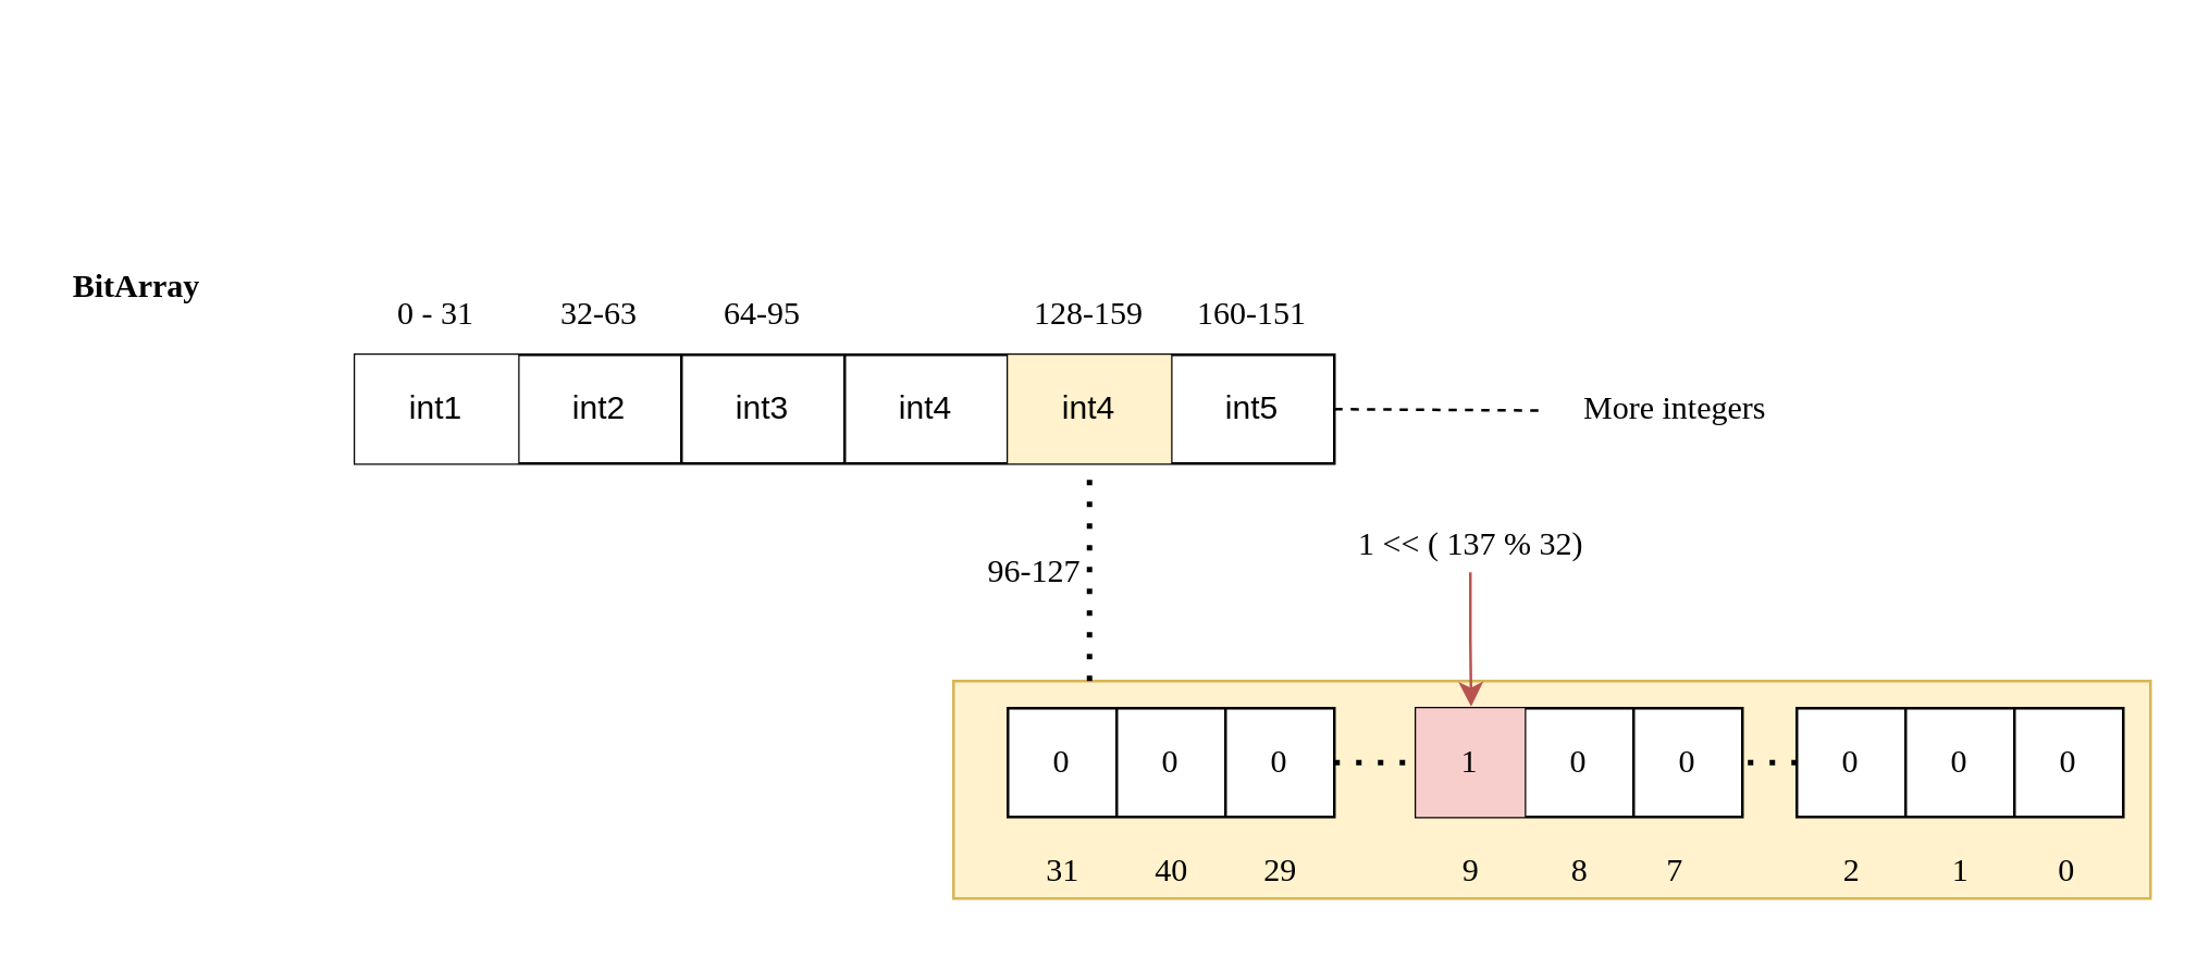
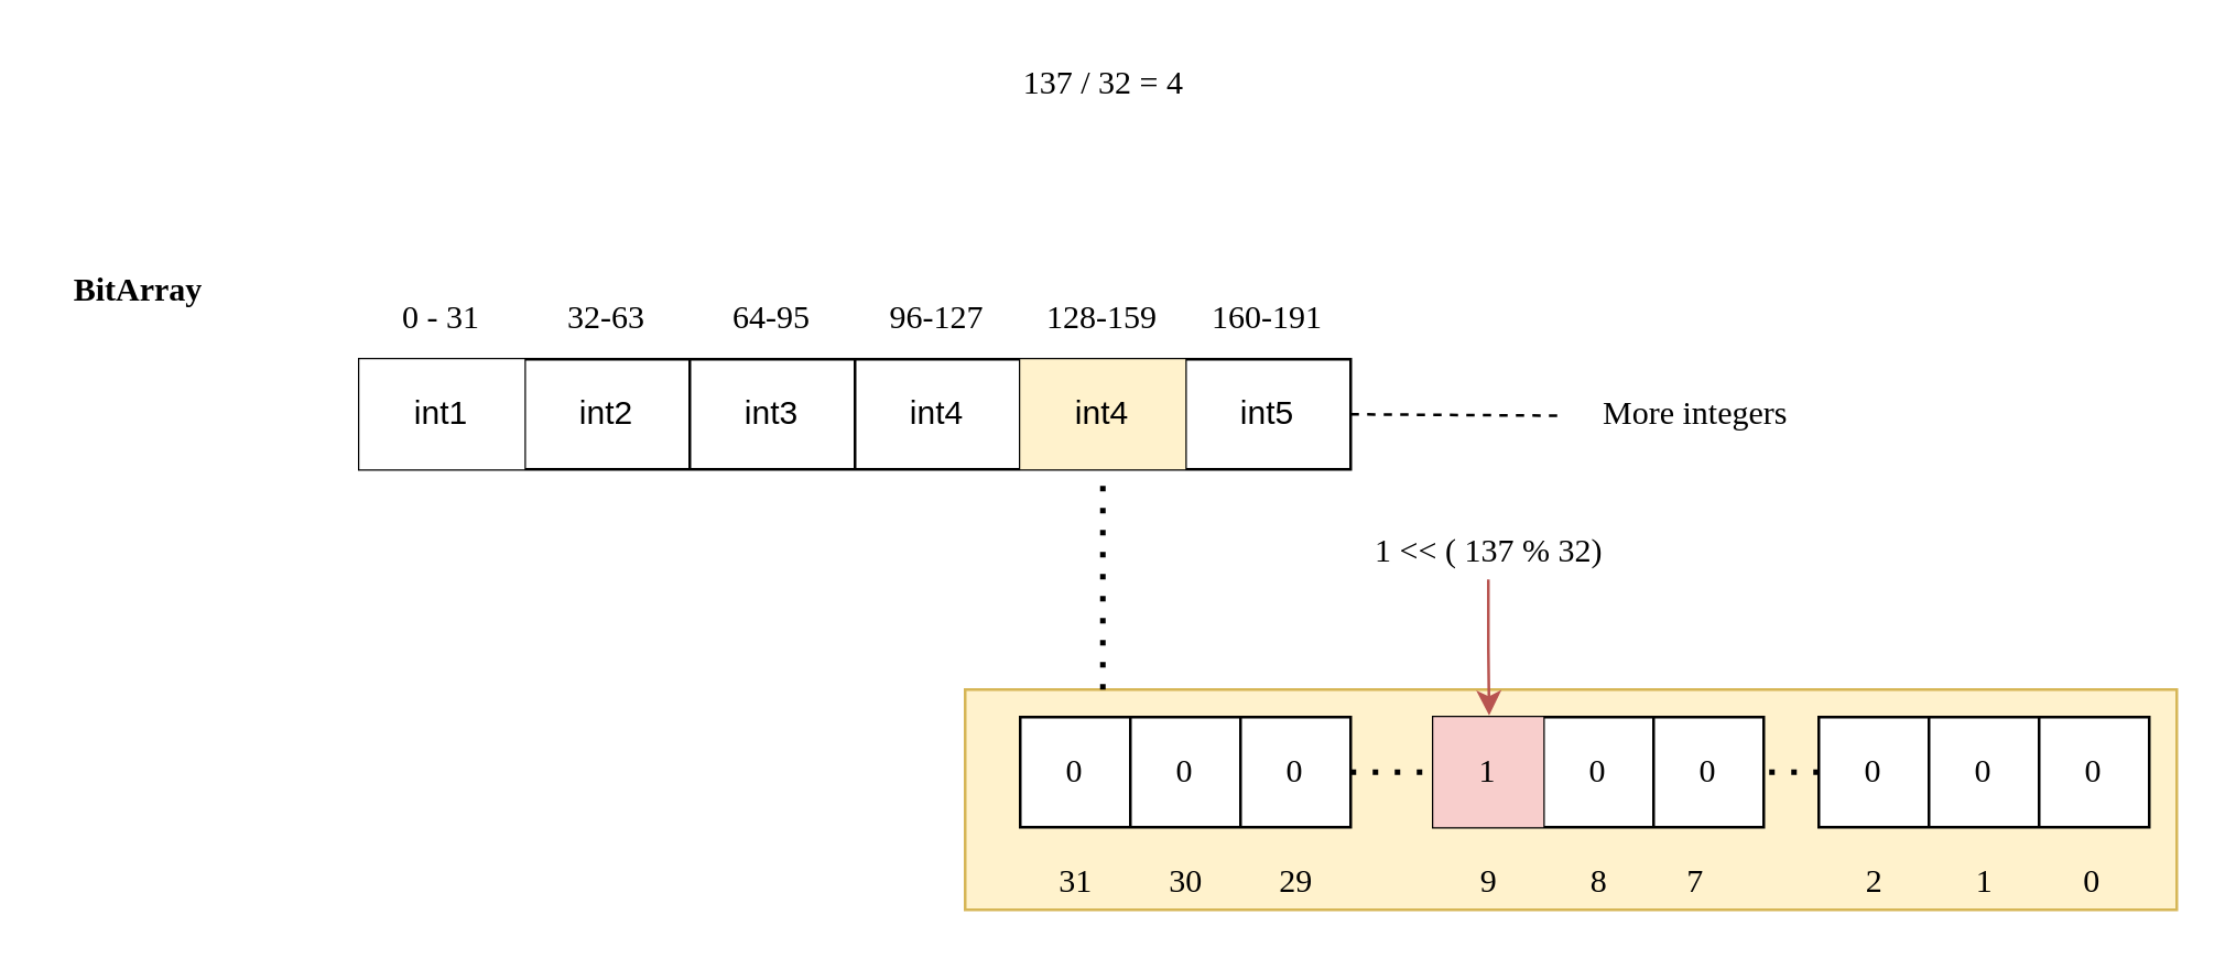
  <mxCell id="0" />
  <mxCell id="1" parent="0" />
  <mxCell id="2" value="" style="rounded=0;whiteSpace=wrap;html=1;fontFamily=Comic Sans MS;fillColor=#fff2cc;strokeColor=#d6b656;" vertex="1" parent="1"><mxGeometry x="350" y="250" width="440" height="80" as="geometry" /></mxCell>
  <mxCell id="3" value="" style="ellipse;whiteSpace=wrap;html=1;opacity=0;" parent="1" vertex="1"><mxGeometry x="90" y="90" width="120" height="80" as="geometry" /></mxCell>
  <mxCell id="4" value="" style="shape=table;html=1;whiteSpace=wrap;startSize=0;container=1;collapsible=0;childLayout=tableLayout;" vertex="1" parent="1"><mxGeometry x="130" y="130" width="360" height="40" as="geometry" /></mxCell>
  <mxCell id="5" value="" style="shape=tableRow;horizontal=0;startSize=0;swimlaneHead=0;swimlaneBody=0;top=0;left=0;bottom=0;right=0;collapsible=0;dropTarget=0;fillColor=none;points=[[0,0.5],[1,0.5]];portConstraint=eastwest;" vertex="1" parent="4"><mxGeometry width="360" height="40" as="geometry" /></mxCell>
  <mxCell id="6" value="int1" style="shape=partialRectangle;html=1;whiteSpace=wrap;connectable=0;top=0;left=0;bottom=0;right=0;overflow=hidden;" vertex="1" parent="5"><mxGeometry width="60" height="40" as="geometry"><mxRectangle width="60" height="40" as="alternateBounds" /></mxGeometry></mxCell>
  <mxCell id="7" value="int2" style="shape=partialRectangle;html=1;whiteSpace=wrap;connectable=0;fillColor=none;top=0;left=0;bottom=0;right=0;overflow=hidden;" vertex="1" parent="5"><mxGeometry x="60" width="60" height="40" as="geometry"><mxRectangle width="60" height="40" as="alternateBounds" /></mxGeometry></mxCell>
  <mxCell id="8" value="int3" style="shape=partialRectangle;html=1;whiteSpace=wrap;connectable=0;fillColor=none;top=0;left=0;bottom=0;right=0;overflow=hidden;" vertex="1" parent="5"><mxGeometry x="120" width="60" height="40" as="geometry"><mxRectangle width="60" height="40" as="alternateBounds" /></mxGeometry></mxCell>
  <mxCell id="9" value="int4" style="shape=partialRectangle;html=1;whiteSpace=wrap;connectable=0;fillColor=none;top=0;left=0;bottom=0;right=0;overflow=hidden;" vertex="1" parent="5"><mxGeometry x="180" width="60" height="40" as="geometry"><mxRectangle width="60" height="40" as="alternateBounds" /></mxGeometry></mxCell>
  <mxCell id="10" value="int4" style="shape=partialRectangle;html=1;whiteSpace=wrap;connectable=0;fillColor=#fff2cc;top=0;left=0;bottom=0;right=0;overflow=hidden;strokeColor=#d6b656;" vertex="1" parent="5"><mxGeometry x="240" width="60" height="40" as="geometry"><mxRectangle width="60" height="40" as="alternateBounds" /></mxGeometry></mxCell>
  <mxCell id="11" value="int5" style="shape=partialRectangle;html=1;whiteSpace=wrap;connectable=0;fillColor=none;top=0;left=0;bottom=0;right=0;overflow=hidden;" vertex="1" parent="5"><mxGeometry x="300" width="60" height="40" as="geometry"><mxRectangle width="60" height="40" as="alternateBounds" /></mxGeometry></mxCell>
  <mxCell id="12" value="&lt;div style=&quot;color: rgb(212 , 212 , 212) ; background-color: rgb(30 , 30 , 30) ; font-family: &amp;#34;consolas&amp;#34; , &amp;#34;courier new&amp;#34; , monospace ; font-size: 14px ; line-height: 19px&quot;&gt;&lt;br&gt;&lt;/div&gt;" style="text;html=1;align=center;verticalAlign=middle;resizable=0;points=[];autosize=1;strokeColor=none;fillColor=none;" vertex="1" parent="1"><mxGeometry x="100" y="90" width="20" height="20" as="geometry" /></mxCell>
  <mxCell id="13" value="&lt;b&gt;BitArray&lt;/b&gt;" style="text;html=1;strokeColor=none;fillColor=none;align=center;verticalAlign=middle;whiteSpace=wrap;rounded=0;fontFamily=Comic Sans MS;" vertex="1" parent="1"><mxGeometry x="20" y="90" width="60" height="30" as="geometry" /></mxCell>
  <mxCell id="14" value="0 - 31" style="text;html=1;strokeColor=none;fillColor=none;align=center;verticalAlign=middle;whiteSpace=wrap;rounded=0;fontFamily=Comic Sans MS;" vertex="1" parent="1"><mxGeometry x="130" y="100" width="60" height="30" as="geometry" /></mxCell>
  <mxCell id="15" value="32-63" style="text;html=1;strokeColor=none;fillColor=none;align=center;verticalAlign=middle;whiteSpace=wrap;rounded=0;fontFamily=Comic Sans MS;" vertex="1" parent="1"><mxGeometry x="190" y="100" width="60" height="30" as="geometry" /></mxCell>
  <mxCell id="16" value="64-95" style="text;html=1;strokeColor=none;fillColor=none;align=center;verticalAlign=middle;whiteSpace=wrap;rounded=0;fontFamily=Comic Sans MS;" vertex="1" parent="1"><mxGeometry x="250" y="100" width="60" height="30" as="geometry" /></mxCell>
- <mxCell id="17" value="96-127" style="text;html=1;strokeColor=none;fillColor=none;align=center;verticalAlign=middle;whiteSpace=wrap;rounded=0;fontFamily=Comic Sans MS;" vertex="1" parent="1"><mxGeometry x="350" y="195" width="60" height="30" as="geometry" /></mxCell>
+ <mxCell id="17" value="96-127" style="text;html=1;strokeColor=none;fillColor=none;align=center;verticalAlign=middle;whiteSpace=wrap;rounded=0;fontFamily=Comic Sans MS;" vertex="1" parent="1"><mxGeometry x="310" y="100" width="60" height="30" as="geometry" /></mxCell>
  <mxCell id="18" value="128-159" style="text;html=1;strokeColor=none;fillColor=none;align=center;verticalAlign=middle;whiteSpace=wrap;rounded=0;fontFamily=Comic Sans MS;" vertex="1" parent="1"><mxGeometry x="370" y="100" width="60" height="30" as="geometry" /></mxCell>
- <mxCell id="19" value="160-151" style="text;html=1;strokeColor=none;fillColor=none;align=center;verticalAlign=middle;whiteSpace=wrap;rounded=0;fontFamily=Comic Sans MS;" vertex="1" parent="1"><mxGeometry x="430" y="100" width="60" height="30" as="geometry" /></mxCell>
+ <mxCell id="19" value="160-191" style="text;html=1;strokeColor=none;fillColor=none;align=center;verticalAlign=middle;whiteSpace=wrap;rounded=0;fontFamily=Comic Sans MS;" vertex="1" parent="1"><mxGeometry x="430" y="100" width="60" height="30" as="geometry" /></mxCell>
  <mxCell id="20" value="More integers" style="text;html=1;align=center;verticalAlign=middle;resizable=0;points=[];autosize=1;strokeColor=none;fillColor=none;fontFamily=Comic Sans MS;" vertex="1" parent="1"><mxGeometry x="570" y="140" width="90" height="20" as="geometry" /></mxCell>
  <mxCell id="21" value="" style="endArrow=none;dashed=1;html=1;dashPattern=1 3;strokeWidth=2;rounded=0;fontFamily=Comic Sans MS;entryX=0.75;entryY=1.098;entryDx=0;entryDy=0;entryPerimeter=0;" edge="1" parent="1" target="5"><mxGeometry width="50" height="50" relative="1" as="geometry"><mxPoint x="400" y="250" as="sourcePoint" /><mxPoint x="210" y="180" as="targetPoint" /></mxGeometry></mxCell>
  <mxCell id="22" value="" style="shape=table;html=1;whiteSpace=wrap;startSize=0;container=1;collapsible=0;childLayout=tableLayout;fontFamily=Comic Sans MS;" vertex="1" parent="1"><mxGeometry x="370" y="260" width="120" height="40" as="geometry" /></mxCell>
  <mxCell id="23" value="" style="shape=tableRow;horizontal=0;startSize=0;swimlaneHead=0;swimlaneBody=0;top=0;left=0;bottom=0;right=0;collapsible=0;dropTarget=0;fillColor=none;points=[[0,0.5],[1,0.5]];portConstraint=eastwest;fontFamily=Comic Sans MS;" vertex="1" parent="22"><mxGeometry width="120" height="40" as="geometry" /></mxCell>
  <mxCell id="24" value="0" style="shape=partialRectangle;html=1;whiteSpace=wrap;connectable=0;fillColor=none;top=0;left=0;bottom=0;right=0;overflow=hidden;fontFamily=Comic Sans MS;" vertex="1" parent="23"><mxGeometry width="40" height="40" as="geometry"><mxRectangle width="40" height="40" as="alternateBounds" /></mxGeometry></mxCell>
  <mxCell id="25" value="0" style="shape=partialRectangle;html=1;whiteSpace=wrap;connectable=0;fillColor=none;top=0;left=0;bottom=0;right=0;overflow=hidden;fontFamily=Comic Sans MS;" vertex="1" parent="23"><mxGeometry x="40" width="40" height="40" as="geometry"><mxRectangle width="40" height="40" as="alternateBounds" /></mxGeometry></mxCell>
  <mxCell id="26" value="0" style="shape=partialRectangle;html=1;whiteSpace=wrap;connectable=0;fillColor=none;top=0;left=0;bottom=0;right=0;overflow=hidden;fontFamily=Comic Sans MS;" vertex="1" parent="23"><mxGeometry x="80" width="40" height="40" as="geometry"><mxRectangle width="40" height="40" as="alternateBounds" /></mxGeometry></mxCell>
  <mxCell id="27" value="" style="endArrow=none;dashed=1;html=1;dashPattern=1 3;strokeWidth=2;rounded=0;fontFamily=Comic Sans MS;exitX=1;exitY=0.5;exitDx=0;exitDy=0;" edge="1" parent="1" source="23"><mxGeometry width="50" height="50" relative="1" as="geometry"><mxPoint x="550" y="200" as="sourcePoint" /><mxPoint x="530" y="280" as="targetPoint" /></mxGeometry></mxCell>
  <mxCell id="28" value="" style="shape=table;html=1;whiteSpace=wrap;startSize=0;container=1;collapsible=0;childLayout=tableLayout;fontFamily=Comic Sans MS;" vertex="1" parent="1"><mxGeometry x="520" y="260" width="120" height="40" as="geometry" /></mxCell>
  <mxCell id="29" value="" style="shape=tableRow;horizontal=0;startSize=0;swimlaneHead=0;swimlaneBody=0;top=0;left=0;bottom=0;right=0;collapsible=0;dropTarget=0;fillColor=none;points=[[0,0.5],[1,0.5]];portConstraint=eastwest;fontFamily=Comic Sans MS;" vertex="1" parent="28"><mxGeometry width="120" height="40" as="geometry" /></mxCell>
  <mxCell id="30" value="1" style="shape=partialRectangle;html=1;whiteSpace=wrap;connectable=0;fillColor=#f8cecc;top=0;left=0;bottom=0;right=0;overflow=hidden;fontFamily=Comic Sans MS;strokeColor=#b85450;" vertex="1" parent="29"><mxGeometry width="40" height="40" as="geometry"><mxRectangle width="40" height="40" as="alternateBounds" /></mxGeometry></mxCell>
  <mxCell id="31" value="0" style="shape=partialRectangle;html=1;whiteSpace=wrap;connectable=0;fillColor=none;top=0;left=0;bottom=0;right=0;overflow=hidden;fontFamily=Comic Sans MS;" vertex="1" parent="29"><mxGeometry x="40" width="40" height="40" as="geometry"><mxRectangle width="40" height="40" as="alternateBounds" /></mxGeometry></mxCell>
  <mxCell id="32" value="0" style="shape=partialRectangle;html=1;whiteSpace=wrap;connectable=0;fillColor=none;top=0;left=0;bottom=0;right=0;overflow=hidden;fontFamily=Comic Sans MS;" vertex="1" parent="29"><mxGeometry x="80" width="40" height="40" as="geometry"><mxRectangle width="40" height="40" as="alternateBounds" /></mxGeometry></mxCell>
  <mxCell id="33" value="31" style="text;html=1;align=center;verticalAlign=middle;resizable=0;points=[];autosize=1;strokeColor=none;fillColor=none;fontFamily=Comic Sans MS;" vertex="1" parent="1"><mxGeometry x="375" y="310" width="30" height="20" as="geometry" /></mxCell>
- <mxCell id="34" value="40" style="text;html=1;align=center;verticalAlign=middle;resizable=0;points=[];autosize=1;strokeColor=none;fillColor=none;fontFamily=Comic Sans MS;" vertex="1" parent="1"><mxGeometry x="415" y="310" width="30" height="20" as="geometry" /></mxCell>
+ <mxCell id="34" value="30" style="text;html=1;align=center;verticalAlign=middle;resizable=0;points=[];autosize=1;strokeColor=none;fillColor=none;fontFamily=Comic Sans MS;" vertex="1" parent="1"><mxGeometry x="415" y="310" width="30" height="20" as="geometry" /></mxCell>
  <mxCell id="35" value="29" style="text;html=1;align=center;verticalAlign=middle;resizable=0;points=[];autosize=1;strokeColor=none;fillColor=none;fontFamily=Comic Sans MS;" vertex="1" parent="1"><mxGeometry x="455" y="310" width="30" height="20" as="geometry" /></mxCell>
  <mxCell id="36" value="9" style="text;html=1;align=center;verticalAlign=middle;resizable=0;points=[];autosize=1;strokeColor=none;fillColor=none;fontFamily=Comic Sans MS;" vertex="1" parent="1"><mxGeometry x="530" y="310" width="20" height="20" as="geometry" /></mxCell>
  <mxCell id="37" value="8" style="text;html=1;align=center;verticalAlign=middle;resizable=0;points=[];autosize=1;strokeColor=none;fillColor=none;fontFamily=Comic Sans MS;" vertex="1" parent="1"><mxGeometry x="570" y="310" width="20" height="20" as="geometry" /></mxCell>
  <mxCell id="38" value="7" style="text;html=1;align=center;verticalAlign=middle;resizable=0;points=[];autosize=1;strokeColor=none;fillColor=none;fontFamily=Comic Sans MS;" vertex="1" parent="1"><mxGeometry x="605" y="310" width="20" height="20" as="geometry" /></mxCell>
  <mxCell id="39" value="" style="shape=table;html=1;whiteSpace=wrap;startSize=0;container=1;collapsible=0;childLayout=tableLayout;fontFamily=Comic Sans MS;" vertex="1" parent="1"><mxGeometry x="660" y="260" width="120" height="40" as="geometry" /></mxCell>
  <mxCell id="40" value="" style="shape=tableRow;horizontal=0;startSize=0;swimlaneHead=0;swimlaneBody=0;top=0;left=0;bottom=0;right=0;collapsible=0;dropTarget=0;fillColor=none;points=[[0,0.5],[1,0.5]];portConstraint=eastwest;fontFamily=Comic Sans MS;" vertex="1" parent="39"><mxGeometry width="120" height="40" as="geometry" /></mxCell>
  <mxCell id="41" value="0" style="shape=partialRectangle;html=1;whiteSpace=wrap;connectable=0;fillColor=none;top=0;left=0;bottom=0;right=0;overflow=hidden;fontFamily=Comic Sans MS;" vertex="1" parent="40"><mxGeometry width="40" height="40" as="geometry"><mxRectangle width="40" height="40" as="alternateBounds" /></mxGeometry></mxCell>
  <mxCell id="42" value="0" style="shape=partialRectangle;html=1;whiteSpace=wrap;connectable=0;fillColor=none;top=0;left=0;bottom=0;right=0;overflow=hidden;fontFamily=Comic Sans MS;" vertex="1" parent="40"><mxGeometry x="40" width="40" height="40" as="geometry"><mxRectangle width="40" height="40" as="alternateBounds" /></mxGeometry></mxCell>
  <mxCell id="43" value="0" style="shape=partialRectangle;html=1;whiteSpace=wrap;connectable=0;fillColor=none;top=0;left=0;bottom=0;right=0;overflow=hidden;fontFamily=Comic Sans MS;" vertex="1" parent="40"><mxGeometry x="80" width="40" height="40" as="geometry"><mxRectangle width="40" height="40" as="alternateBounds" /></mxGeometry></mxCell>
  <mxCell id="44" value="2" style="text;html=1;align=center;verticalAlign=middle;resizable=0;points=[];autosize=1;strokeColor=none;fillColor=none;fontFamily=Comic Sans MS;" vertex="1" parent="1"><mxGeometry x="670" y="310" width="20" height="20" as="geometry" /></mxCell>
  <mxCell id="45" value="1" style="text;html=1;align=center;verticalAlign=middle;resizable=0;points=[];autosize=1;strokeColor=none;fillColor=none;fontFamily=Comic Sans MS;" vertex="1" parent="1"><mxGeometry x="710" y="310" width="20" height="20" as="geometry" /></mxCell>
  <mxCell id="46" value="0" style="text;html=1;align=center;verticalAlign=middle;resizable=0;points=[];autosize=1;strokeColor=none;fillColor=none;fontFamily=Comic Sans MS;" vertex="1" parent="1"><mxGeometry x="749" y="310" width="20" height="20" as="geometry" /></mxCell>
  <mxCell id="47" value="" style="endArrow=none;dashed=1;html=1;dashPattern=1 3;strokeWidth=2;rounded=0;fontFamily=Comic Sans MS;exitX=0;exitY=0.5;exitDx=0;exitDy=0;entryX=1;entryY=0.5;entryDx=0;entryDy=0;" edge="1" parent="1" source="40" target="29"><mxGeometry width="50" height="50" relative="1" as="geometry"><mxPoint x="500" y="290" as="sourcePoint" /><mxPoint x="540" y="290" as="targetPoint" /></mxGeometry></mxCell>
+ <mxCell id="48" value="137 / 32 = 4" style="text;html=1;align=center;verticalAlign=middle;resizable=0;points=[];autosize=1;strokeColor=none;fillColor=none;fontFamily=Comic Sans MS;" vertex="1" parent="1"><mxGeometry x="360" y="20" width="80" height="20" as="geometry" /></mxCell>
  <mxCell id="49" style="edgeStyle=orthogonalEdgeStyle;rounded=0;orthogonalLoop=1;jettySize=auto;html=1;entryX=0.169;entryY=-0.014;entryDx=0;entryDy=0;entryPerimeter=0;fontFamily=Comic Sans MS;fillColor=#f8cecc;strokeColor=#b85450;" edge="1" parent="1" source="50" target="28"><mxGeometry relative="1" as="geometry" /></mxCell>
  <mxCell id="50" value="1 &amp;lt;&amp;lt; ( 137 % 32)" style="text;html=1;align=center;verticalAlign=middle;resizable=0;points=[];autosize=1;strokeColor=none;fillColor=none;fontFamily=Comic Sans MS;" vertex="1" parent="1"><mxGeometry x="490" y="190" width="100" height="20" as="geometry" /></mxCell>
  <mxCell id="51" value="" style="endArrow=none;dashed=1;html=1;rounded=0;fontFamily=Comic Sans MS;entryX=-0.04;entryY=0.526;entryDx=0;entryDy=0;entryPerimeter=0;exitX=1;exitY=0.5;exitDx=0;exitDy=0;" edge="1" parent="1" source="5" target="20"><mxGeometry width="50" height="50" relative="1" as="geometry"><mxPoint x="500" y="260" as="sourcePoint" /><mxPoint x="550" y="210" as="targetPoint" /></mxGeometry></mxCell>
